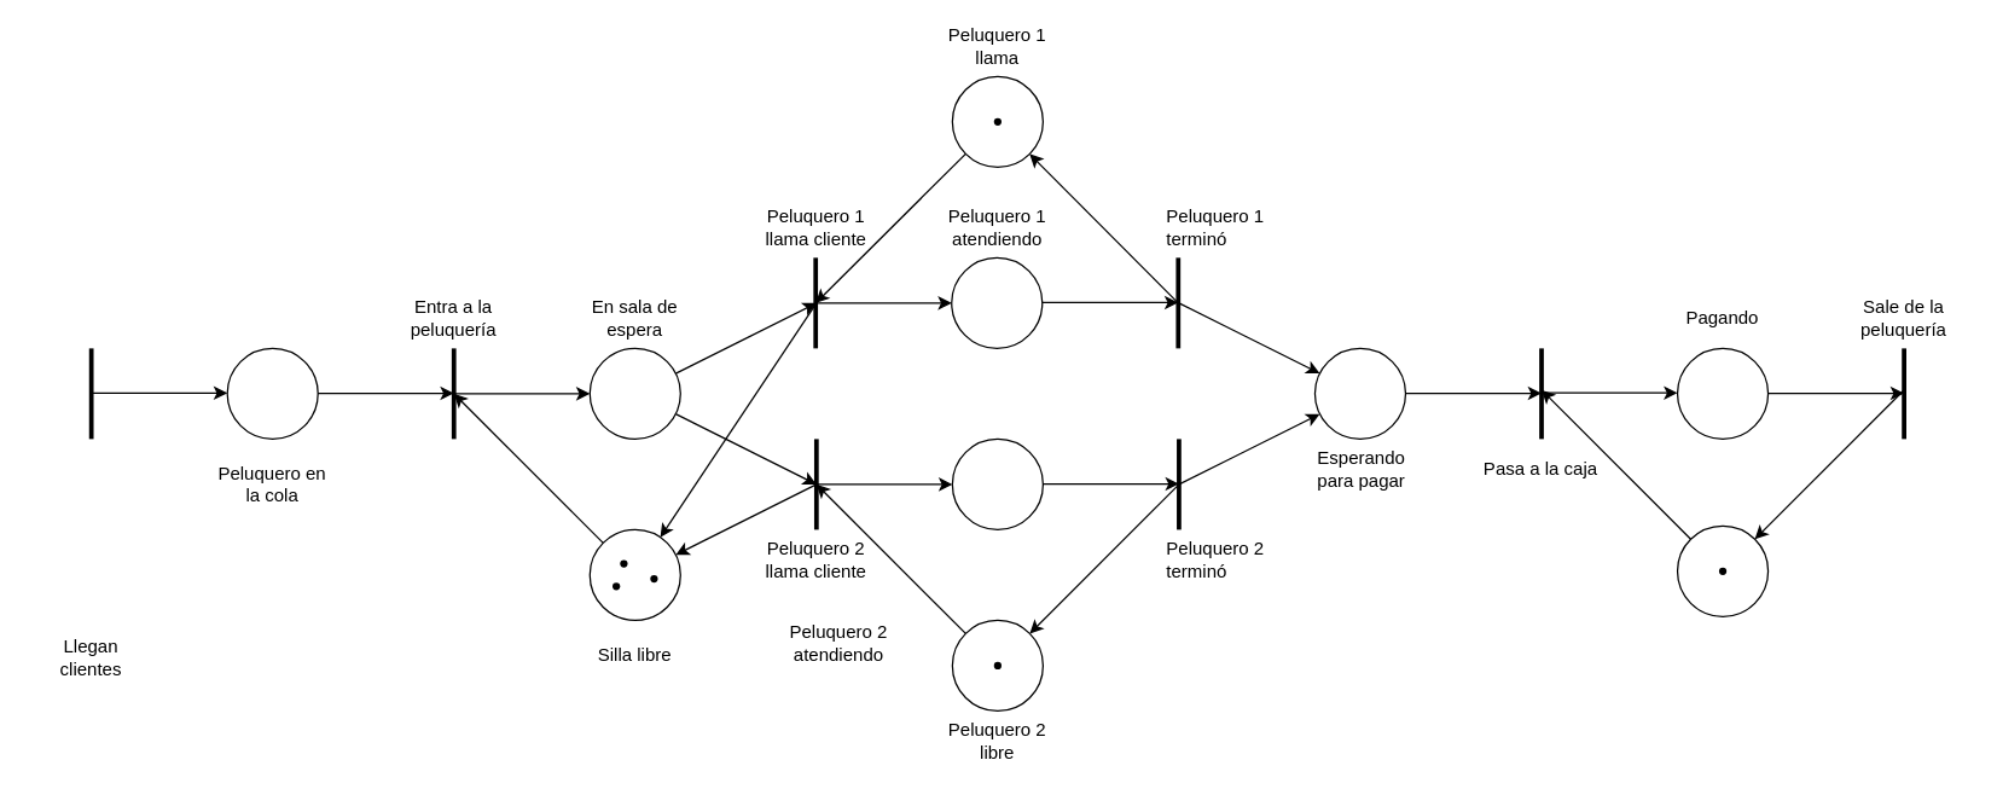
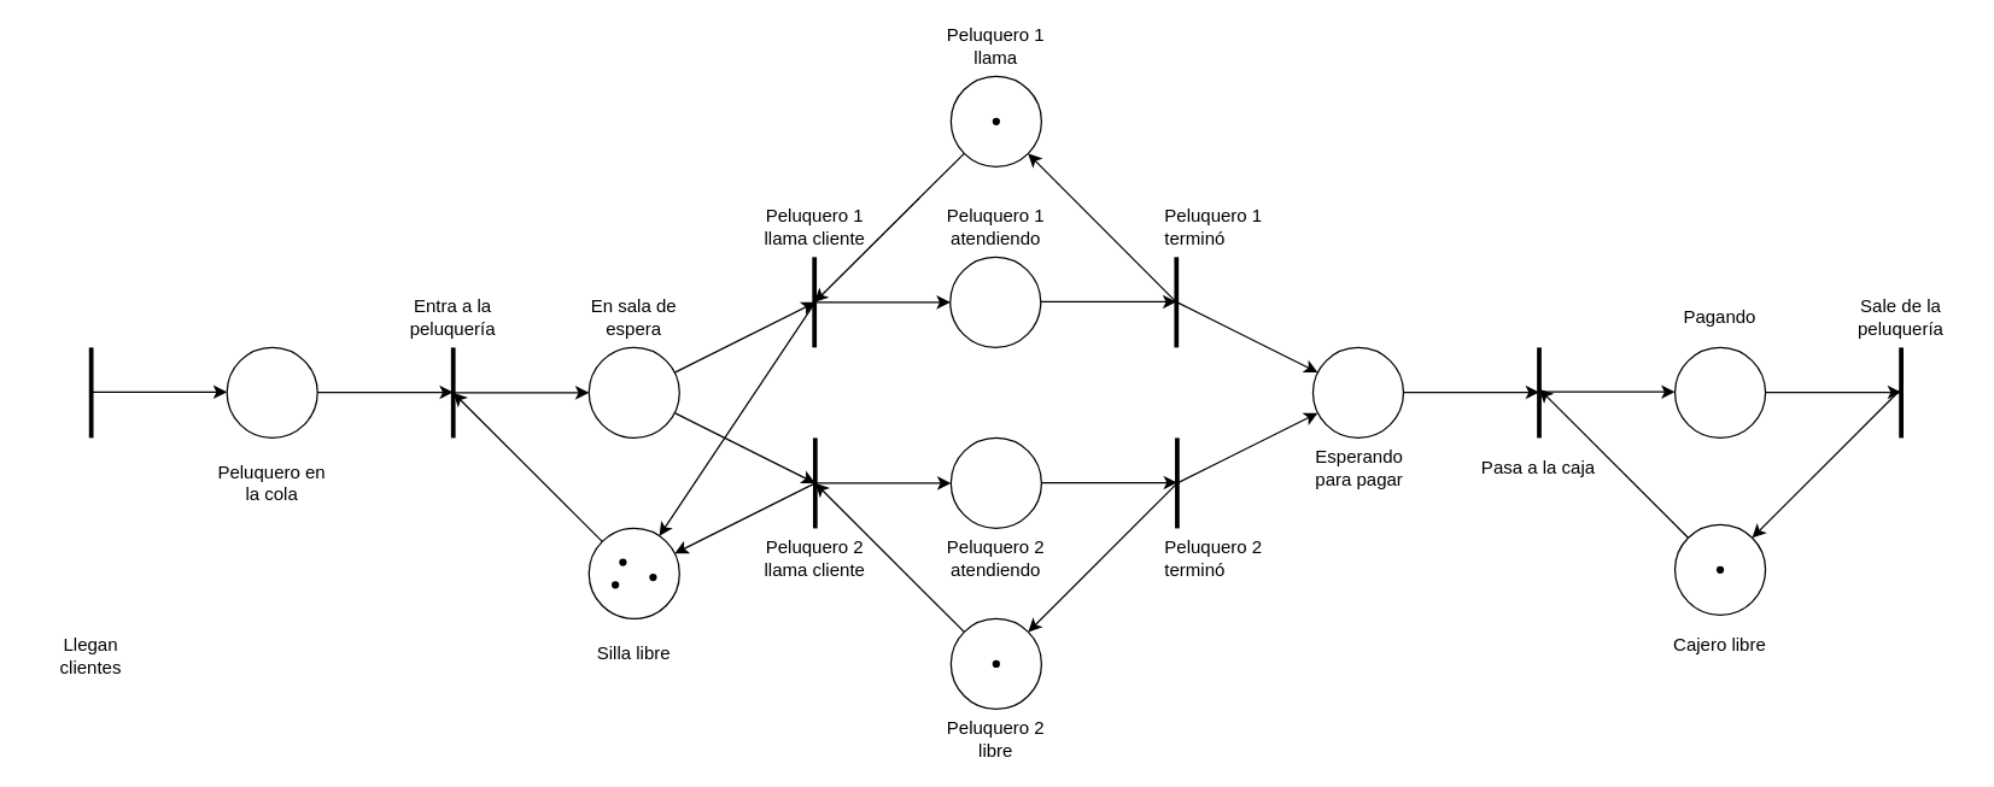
  <mxCell id="0" />
  <mxCell id="1" parent="0" />
  <mxCell id="2" value="" style="endArrow=none;html=1;strokeWidth=3;" edge="1" parent="1"><mxGeometry width="50" height="50" relative="1" as="geometry"><mxPoint x="300" y="290" as="sourcePoint" /><mxPoint x="300" y="230" as="targetPoint" /></mxGeometry></mxCell>
  <mxCell id="3" value="" style="ellipse;whiteSpace=wrap;html=1;aspect=fixed;" vertex="1" parent="1"><mxGeometry x="390" y="230" width="60" height="60" as="geometry" /></mxCell>
  <mxCell id="4" style="rounded=0;orthogonalLoop=1;jettySize=auto;html=1;strokeWidth=1;" edge="1" parent="1" source="5"><mxGeometry relative="1" as="geometry"><mxPoint x="300" y="260" as="targetPoint" /></mxGeometry></mxCell>
  <mxCell id="5" value="" style="ellipse;whiteSpace=wrap;html=1;aspect=fixed;" vertex="1" parent="1"><mxGeometry x="390" y="350" width="60" height="60" as="geometry" /></mxCell>
  <mxCell id="6" value="" style="endArrow=none;html=1;strokeWidth=3;" edge="1" parent="1"><mxGeometry width="50" height="50" relative="1" as="geometry"><mxPoint x="540" y="350" as="sourcePoint" /><mxPoint x="540" y="290" as="targetPoint" /></mxGeometry></mxCell>
  <mxCell id="7" style="rounded=0;orthogonalLoop=1;jettySize=auto;html=1;strokeWidth=1;" edge="1" parent="1" target="5"><mxGeometry relative="1" as="geometry"><mxPoint x="310" y="270" as="targetPoint" /><mxPoint x="540" y="320" as="sourcePoint" /></mxGeometry></mxCell>
  <mxCell id="8" style="rounded=0;orthogonalLoop=1;jettySize=auto;html=1;strokeWidth=1;" edge="1" parent="1" target="3"><mxGeometry relative="1" as="geometry"><mxPoint x="310" y="270" as="targetPoint" /><mxPoint x="300" y="260" as="sourcePoint" /></mxGeometry></mxCell>
  <mxCell id="9" style="rounded=0;orthogonalLoop=1;jettySize=auto;html=1;strokeWidth=1;" edge="1" parent="1" source="3"><mxGeometry relative="1" as="geometry"><mxPoint x="540" y="200" as="targetPoint" /><mxPoint x="450" y="259.71" as="sourcePoint" /></mxGeometry></mxCell>
  <mxCell id="10" value="" style="ellipse;whiteSpace=wrap;html=1;aspect=fixed;fillColor=#000000;strokeColor=none;" vertex="1" parent="1"><mxGeometry x="410" y="370" width="5" height="5" as="geometry" /></mxCell>
  <mxCell id="11" value="" style="ellipse;whiteSpace=wrap;html=1;aspect=fixed;fillColor=#000000;strokeColor=none;" vertex="1" parent="1"><mxGeometry x="430" y="380" width="5" height="5" as="geometry" /></mxCell>
  <mxCell id="12" value="" style="ellipse;whiteSpace=wrap;html=1;aspect=fixed;fillColor=#000000;strokeColor=none;" vertex="1" parent="1"><mxGeometry x="405" y="385" width="5" height="5" as="geometry" /></mxCell>
  <mxCell id="13" value="" style="ellipse;whiteSpace=wrap;html=1;aspect=fixed;" vertex="1" parent="1"><mxGeometry x="150" y="230" width="60" height="60" as="geometry" /></mxCell>
  <mxCell id="14" style="rounded=0;orthogonalLoop=1;jettySize=auto;html=1;strokeWidth=1;" edge="1" parent="1"><mxGeometry relative="1" as="geometry"><mxPoint x="300" y="259.71" as="targetPoint" /><mxPoint x="210" y="259.71" as="sourcePoint" /></mxGeometry></mxCell>
  <mxCell id="15" value="" style="endArrow=none;html=1;strokeWidth=3;" edge="1" parent="1"><mxGeometry width="50" height="50" relative="1" as="geometry"><mxPoint x="60" y="290" as="sourcePoint" /><mxPoint x="60" y="230" as="targetPoint" /></mxGeometry></mxCell>
  <mxCell id="16" style="rounded=0;orthogonalLoop=1;jettySize=auto;html=1;strokeWidth=1;" edge="1" parent="1"><mxGeometry relative="1" as="geometry"><mxPoint x="150" y="259.58" as="targetPoint" /><mxPoint x="60" y="259.58" as="sourcePoint" /></mxGeometry></mxCell>
  <mxCell id="17" value="" style="ellipse;whiteSpace=wrap;html=1;aspect=fixed;" vertex="1" parent="1"><mxGeometry x="630" y="290" width="60" height="60" as="geometry" /></mxCell>
  <mxCell id="18" style="rounded=0;orthogonalLoop=1;jettySize=auto;html=1;strokeWidth=1;" edge="1" source="19" parent="1"><mxGeometry relative="1" as="geometry"><mxPoint x="540" y="320" as="targetPoint" /></mxGeometry></mxCell>
  <mxCell id="19" value="" style="ellipse;whiteSpace=wrap;html=1;aspect=fixed;" vertex="1" parent="1"><mxGeometry x="630" y="410" width="60" height="60" as="geometry" /></mxCell>
  <mxCell id="20" value="" style="endArrow=none;html=1;strokeWidth=3;" edge="1" parent="1"><mxGeometry width="50" height="50" relative="1" as="geometry"><mxPoint x="780" y="350" as="sourcePoint" /><mxPoint x="780" y="290" as="targetPoint" /></mxGeometry></mxCell>
  <mxCell id="21" style="rounded=0;orthogonalLoop=1;jettySize=auto;html=1;strokeWidth=1;" edge="1" target="19" parent="1"><mxGeometry relative="1" as="geometry"><mxPoint x="550" y="330" as="targetPoint" /><mxPoint x="780" y="320" as="sourcePoint" /></mxGeometry></mxCell>
  <mxCell id="22" style="rounded=0;orthogonalLoop=1;jettySize=auto;html=1;strokeWidth=1;" edge="1" target="17" parent="1"><mxGeometry relative="1" as="geometry"><mxPoint x="550" y="330" as="targetPoint" /><mxPoint x="540" y="320" as="sourcePoint" /></mxGeometry></mxCell>
  <mxCell id="23" style="rounded=0;orthogonalLoop=1;jettySize=auto;html=1;strokeWidth=1;" edge="1" parent="1"><mxGeometry relative="1" as="geometry"><mxPoint x="780" y="319.71" as="targetPoint" /><mxPoint x="690" y="319.71" as="sourcePoint" /></mxGeometry></mxCell>
  <mxCell id="24" value="" style="ellipse;whiteSpace=wrap;html=1;aspect=fixed;fillColor=#000000;strokeColor=none;" vertex="1" parent="1"><mxGeometry x="657.5" y="437.5" width="5" height="5" as="geometry" /></mxCell>
  <mxCell id="25" value="" style="ellipse;whiteSpace=wrap;html=1;aspect=fixed;" vertex="1" parent="1"><mxGeometry x="870" y="230" width="60" height="60" as="geometry" /></mxCell>
  <mxCell id="26" value="" style="endArrow=none;html=1;strokeWidth=3;" edge="1" parent="1"><mxGeometry width="50" height="50" relative="1" as="geometry"><mxPoint x="1020" y="290" as="sourcePoint" /><mxPoint x="1020" y="230" as="targetPoint" /></mxGeometry></mxCell>
  <mxCell id="27" style="rounded=0;orthogonalLoop=1;jettySize=auto;html=1;strokeWidth=1;" edge="1" target="25" parent="1"><mxGeometry relative="1" as="geometry"><mxPoint x="790" y="270" as="targetPoint" /><mxPoint x="780" y="200" as="sourcePoint" /></mxGeometry></mxCell>
  <mxCell id="28" style="rounded=0;orthogonalLoop=1;jettySize=auto;html=1;strokeWidth=1;" edge="1" parent="1"><mxGeometry relative="1" as="geometry"><mxPoint x="1020" y="259.71" as="targetPoint" /><mxPoint x="930" y="259.71" as="sourcePoint" /></mxGeometry></mxCell>
  <mxCell id="29" value="Peluquero en la cola" style="text;html=1;strokeColor=none;fillColor=none;align=center;verticalAlign=middle;whiteSpace=wrap;rounded=0;" vertex="1" parent="1"><mxGeometry x="140" y="310" width="80" height="20" as="geometry" /></mxCell>
  <mxCell id="30" value="Llegan clientes" style="text;html=1;strokeColor=none;fillColor=none;align=center;verticalAlign=middle;whiteSpace=wrap;rounded=0;" vertex="1" parent="1"><mxGeometry x="20" y="425" width="80" height="20" as="geometry" /></mxCell>
  <mxCell id="31" value="Entra a la peluquería" style="text;html=1;strokeColor=none;fillColor=none;align=center;verticalAlign=middle;whiteSpace=wrap;rounded=0;" vertex="1" parent="1"><mxGeometry x="260" y="200" width="80" height="20" as="geometry" /></mxCell>
  <mxCell id="32" value="" style="endArrow=none;html=1;strokeWidth=3;" edge="1" parent="1"><mxGeometry width="50" height="50" relative="1" as="geometry"><mxPoint x="539.5" y="230" as="sourcePoint" /><mxPoint x="539.5" y="170" as="targetPoint" /></mxGeometry></mxCell>
  <mxCell id="33" value="" style="ellipse;whiteSpace=wrap;html=1;aspect=fixed;direction=west;" vertex="1" parent="1"><mxGeometry x="629.5" y="170" width="60" height="60" as="geometry" /></mxCell>
  <mxCell id="34" style="rounded=0;orthogonalLoop=1;jettySize=auto;html=1;strokeWidth=1;" edge="1" source="35" parent="1"><mxGeometry relative="1" as="geometry"><mxPoint x="539.5" y="200" as="targetPoint" /></mxGeometry></mxCell>
  <mxCell id="35" value="" style="ellipse;whiteSpace=wrap;html=1;aspect=fixed;direction=west;" vertex="1" parent="1"><mxGeometry x="630" y="50" width="60" height="60" as="geometry" /></mxCell>
  <mxCell id="36" value="" style="endArrow=none;html=1;strokeWidth=3;" edge="1" parent="1"><mxGeometry width="50" height="50" relative="1" as="geometry"><mxPoint x="779.5" y="230" as="sourcePoint" /><mxPoint x="779.5" y="170" as="targetPoint" /></mxGeometry></mxCell>
  <mxCell id="37" style="rounded=0;orthogonalLoop=1;jettySize=auto;html=1;strokeWidth=1;" edge="1" target="35" parent="1"><mxGeometry relative="1" as="geometry"><mxPoint x="549.5" y="210" as="targetPoint" /><mxPoint x="779.5" y="200" as="sourcePoint" /></mxGeometry></mxCell>
  <mxCell id="38" style="rounded=0;orthogonalLoop=1;jettySize=auto;html=1;strokeWidth=1;" edge="1" target="33" parent="1"><mxGeometry relative="1" as="geometry"><mxPoint x="549.5" y="210" as="targetPoint" /><mxPoint x="539.5" y="200" as="sourcePoint" /></mxGeometry></mxCell>
  <mxCell id="39" style="rounded=0;orthogonalLoop=1;jettySize=auto;html=1;strokeWidth=1;" edge="1" parent="1"><mxGeometry relative="1" as="geometry"><mxPoint x="779.5" y="199.71" as="targetPoint" /><mxPoint x="689.5" y="199.71" as="sourcePoint" /></mxGeometry></mxCell>
  <mxCell id="40" value="" style="ellipse;whiteSpace=wrap;html=1;aspect=fixed;fillColor=#000000;strokeColor=none;direction=west;" vertex="1" parent="1"><mxGeometry x="657.5" y="77.5" width="5" height="5" as="geometry" /></mxCell>
  <mxCell id="41" style="rounded=0;orthogonalLoop=1;jettySize=auto;html=1;strokeWidth=1;" edge="1" parent="1" source="3"><mxGeometry relative="1" as="geometry"><mxPoint x="540" y="320" as="targetPoint" /><mxPoint x="460" y="269.71" as="sourcePoint" /></mxGeometry></mxCell>
  <mxCell id="42" style="rounded=0;orthogonalLoop=1;jettySize=auto;html=1;strokeWidth=1;" edge="1" parent="1" target="5"><mxGeometry relative="1" as="geometry"><mxPoint x="456.833" y="376.584" as="targetPoint" /><mxPoint x="540" y="200" as="sourcePoint" /></mxGeometry></mxCell>
  <mxCell id="43" style="rounded=0;orthogonalLoop=1;jettySize=auto;html=1;strokeWidth=1;" edge="1" parent="1" target="25"><mxGeometry relative="1" as="geometry"><mxPoint x="790" y="329.71" as="targetPoint" /><mxPoint x="780" y="320" as="sourcePoint" /></mxGeometry></mxCell>
  <mxCell id="44" value="En sala de espera" style="text;html=1;strokeColor=none;fillColor=none;align=center;verticalAlign=middle;whiteSpace=wrap;rounded=0;" vertex="1" parent="1"><mxGeometry x="380" y="200" width="80" height="20" as="geometry" /></mxCell>
  <mxCell id="45" value="Silla libre" style="text;html=1;strokeColor=none;fillColor=none;align=center;verticalAlign=middle;whiteSpace=wrap;rounded=0;" vertex="1" parent="1"><mxGeometry x="380" y="422.5" width="80" height="20" as="geometry" /></mxCell>
  <mxCell id="46" value="&lt;div&gt;Peluquero 1&lt;/div&gt;&lt;div&gt;llama&lt;br&gt;&lt;/div&gt;" style="text;html=1;strokeColor=none;fillColor=none;align=center;verticalAlign=middle;whiteSpace=wrap;rounded=0;" vertex="1" parent="1"><mxGeometry x="620" y="20" width="80" height="20" as="geometry" /></mxCell>
  <mxCell id="47" value="&lt;div&gt;Peluquero 2&lt;/div&gt;&lt;div&gt;libre&lt;br&gt;&lt;/div&gt;" style="text;html=1;strokeColor=none;fillColor=none;align=center;verticalAlign=middle;whiteSpace=wrap;rounded=0;" vertex="1" parent="1"><mxGeometry x="619.5" y="480" width="80" height="20" as="geometry" /></mxCell>
  <mxCell id="48" value="&lt;div&gt;Peluquero 2&lt;/div&gt;&lt;div&gt;terminó&lt;br&gt;&lt;/div&gt;" style="text;html=1;strokeColor=none;fillColor=none;align=left;verticalAlign=middle;whiteSpace=wrap;rounded=0;" vertex="1" parent="1"><mxGeometry x="770" y="360" width="80" height="20" as="geometry" /></mxCell>
  <mxCell id="49" value="&lt;div align=&quot;center&quot;&gt;Esperando para pagar&lt;br&gt;&lt;/div&gt;" style="text;html=1;strokeColor=none;fillColor=none;align=left;verticalAlign=middle;whiteSpace=wrap;rounded=0;" vertex="1" parent="1"><mxGeometry x="860" y="300" width="80" height="20" as="geometry" /></mxCell>
  <mxCell id="50" value="&lt;div align=&quot;center&quot;&gt;Pasa a la caja&lt;br&gt;&lt;/div&gt;" style="text;html=1;strokeColor=none;fillColor=none;align=left;verticalAlign=middle;whiteSpace=wrap;rounded=0;" vertex="1" parent="1"><mxGeometry x="980" y="300" width="80" height="20" as="geometry" /></mxCell>
  <mxCell id="51" value="" style="endArrow=none;html=1;strokeWidth=3;" edge="1" parent="1"><mxGeometry width="50" height="50" relative="1" as="geometry"><mxPoint x="1260" y="290" as="sourcePoint" /><mxPoint x="1260" y="230" as="targetPoint" /></mxGeometry></mxCell>
  <mxCell id="52" value="" style="ellipse;whiteSpace=wrap;html=1;aspect=fixed;" vertex="1" parent="1"><mxGeometry x="1110" y="230" width="60" height="60" as="geometry" /></mxCell>
  <mxCell id="53" style="rounded=0;orthogonalLoop=1;jettySize=auto;html=1;strokeWidth=1;" edge="1" parent="1"><mxGeometry relative="1" as="geometry"><mxPoint x="1260" y="259.71" as="targetPoint" /><mxPoint x="1170" y="259.71" as="sourcePoint" /></mxGeometry></mxCell>
  <mxCell id="54" value="Pagando" style="text;html=1;strokeColor=none;fillColor=none;align=center;verticalAlign=middle;whiteSpace=wrap;rounded=0;" vertex="1" parent="1"><mxGeometry x="1100" y="200" width="80" height="20" as="geometry" /></mxCell>
  <mxCell id="55" value="Sale de la peluquería" style="text;html=1;strokeColor=none;fillColor=none;align=center;verticalAlign=middle;whiteSpace=wrap;rounded=0;" vertex="1" parent="1"><mxGeometry x="1220" y="200" width="80" height="20" as="geometry" /></mxCell>
  <mxCell id="56" style="rounded=0;orthogonalLoop=1;jettySize=auto;html=1;strokeWidth=1;" edge="1" parent="1"><mxGeometry relative="1" as="geometry"><mxPoint x="1110" y="259.5" as="targetPoint" /><mxPoint x="1020" y="259.5" as="sourcePoint" /></mxGeometry></mxCell>
  <mxCell id="57" style="rounded=0;orthogonalLoop=1;jettySize=auto;html=1;strokeWidth=1;" edge="1" source="59" parent="1"><mxGeometry relative="1" as="geometry"><mxPoint x="1020" y="257.5" as="targetPoint" /></mxGeometry></mxCell>
  <mxCell id="58" style="rounded=0;orthogonalLoop=1;jettySize=auto;html=1;strokeWidth=1;" edge="1" target="59" parent="1"><mxGeometry relative="1" as="geometry"><mxPoint x="1030" y="267.5" as="targetPoint" /><mxPoint x="1260" y="257.5" as="sourcePoint" /></mxGeometry></mxCell>
  <mxCell id="59" value="" style="ellipse;whiteSpace=wrap;html=1;aspect=fixed;" vertex="1" parent="1"><mxGeometry x="1110" y="347.5" width="60" height="60" as="geometry" /></mxCell>
  <mxCell id="60" value="" style="ellipse;whiteSpace=wrap;html=1;aspect=fixed;fillColor=#000000;strokeColor=none;" vertex="1" parent="1"><mxGeometry x="1137.5" y="375" width="5" height="5" as="geometry" /></mxCell>
+ <mxCell id="61" value="Cajero libre" style="text;html=1;strokeColor=none;fillColor=none;align=center;verticalAlign=middle;whiteSpace=wrap;rounded=0;" vertex="1" parent="1"><mxGeometry x="1099.5" y="417.5" width="80" height="20" as="geometry" /></mxCell>
  <mxCell id="62" value="&lt;div&gt;Peluquero 1&lt;br&gt;&lt;/div&gt;&lt;div&gt;terminó&lt;br&gt;&lt;/div&gt;" style="text;html=1;strokeColor=none;fillColor=none;align=left;verticalAlign=middle;whiteSpace=wrap;rounded=0;" vertex="1" parent="1"><mxGeometry x="770" y="140" width="80" height="20" as="geometry" /></mxCell>
  <mxCell id="63" value="&lt;div&gt;Peluquero 1&lt;br&gt;&lt;/div&gt;&lt;div&gt;llama cliente&lt;br&gt;&lt;/div&gt;" style="text;html=1;strokeColor=none;fillColor=none;align=center;verticalAlign=middle;whiteSpace=wrap;rounded=0;" vertex="1" parent="1"><mxGeometry x="500" y="140" width="80" height="20" as="geometry" /></mxCell>
  <mxCell id="64" value="&lt;div&gt;Peluquero 2&lt;br&gt;&lt;/div&gt;&lt;div&gt;llama cliente&lt;br&gt;&lt;/div&gt;" style="text;html=1;strokeColor=none;fillColor=none;align=center;verticalAlign=middle;whiteSpace=wrap;rounded=0;" vertex="1" parent="1"><mxGeometry x="500" y="360" width="80" height="20" as="geometry" /></mxCell>
- <mxCell id="65" value="&lt;div&gt;Peluquero 2&lt;br&gt;&lt;/div&gt;&lt;div&gt;atendiendo&lt;br&gt;&lt;/div&gt;" style="text;html=1;strokeColor=none;fillColor=none;align=center;verticalAlign=middle;whiteSpace=wrap;rounded=0;" vertex="1" parent="1"><mxGeometry x="514.5" y="415" width="80" height="20" as="geometry" /></mxCell>
+ <mxCell id="65" value="&lt;div&gt;Peluquero 2&lt;br&gt;&lt;/div&gt;&lt;div&gt;atendiendo&lt;br&gt;&lt;/div&gt;" style="text;html=1;strokeColor=none;fillColor=none;align=center;verticalAlign=middle;whiteSpace=wrap;rounded=0;" vertex="1" parent="1"><mxGeometry x="619.5" y="360" width="80" height="20" as="geometry" /></mxCell>
  <mxCell id="66" value="&lt;div&gt;Peluquero 1&lt;br&gt;&lt;/div&gt;&lt;div&gt;atendiendo&lt;br&gt;&lt;/div&gt;" style="text;html=1;strokeColor=none;fillColor=none;align=center;verticalAlign=middle;whiteSpace=wrap;rounded=0;" vertex="1" parent="1"><mxGeometry x="620" y="140" width="80" height="20" as="geometry" /></mxCell>
